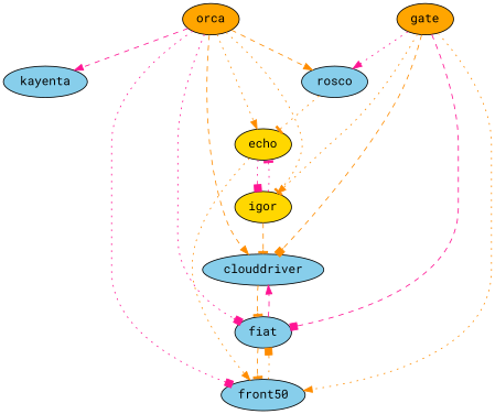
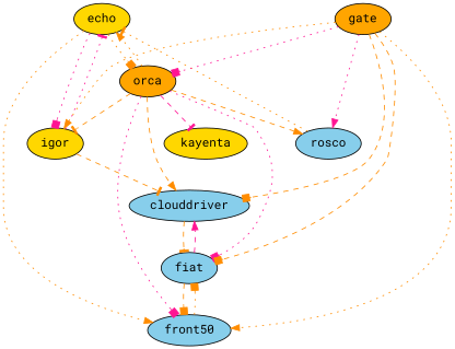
  strict digraph {
    fontname="Roboto Mono"
    node [fillcolor=skyblue fontname="Roboto Mono" style=filled]
    edge [arrowhead=normal color=darkorange fontname="Roboto Mono" style=dotted]
    n1 [label=clouddriver]
    n2 [label=fiat]
    n3 [label=front50]
    n4 [fillcolor=gold label=echo]
    n5 [fillcolor=gold label=igor]
    n6 [fillcolor=orange label=orca]
-   n7 [label=kayenta]
+   n7 [fillcolor=gold label=kayenta]
    n8 [label=rosco]
    n9 [fillcolor=orange label=gate]
    n1 -> n2 [arrowhead=tee style=dashed]
    n2 -> n1 [color=deeppink style=dashed]
-   n2 -> n3 [arrowhead=tee style=dashed]
+   n2 -> n3 [arrowhead=box style=dashed]
    n3 -> n2 [arrowhead=box]
    n4 -> n3
    n4 -> n5 [arrowhead=box color=deeppink]
+   n4 -> n6 [arrowhead=box]
    n5 -> n1 [arrowhead=tee style=dashed]
    n5 -> n4 [arrowhead=tee color=deeppink]
    n6 -> n1 [style=dashed]
    n6 -> n2 [arrowhead=box color=deeppink]
    n6 -> n3 [arrowhead=box color=deeppink]
    n6 -> n4
-   n6 -> n5 [arrowhead=tee]
-   n6 -> n7 [color=deeppink style=dashed]
+   n6 -> n5 [arrowhead=tee style=dashed]
+   n6 -> n7 [arrowhead=tee color=deeppink style=dashed]
    n6 -> n8 [style=dashed]
    n8 -> n4 [arrowhead=tee]
    n9 -> n1 [arrowhead=box style=dashed]
-   n9 -> n2 [arrowhead=box color=deeppink style=dashed]
+   n9 -> n2 [arrowhead=box style=dashed]
    n9 -> n3
    n9 -> n5
+   n9 -> n6 [arrowhead=box color=deeppink]
    n9 -> n8 [color=deeppink]
  }
